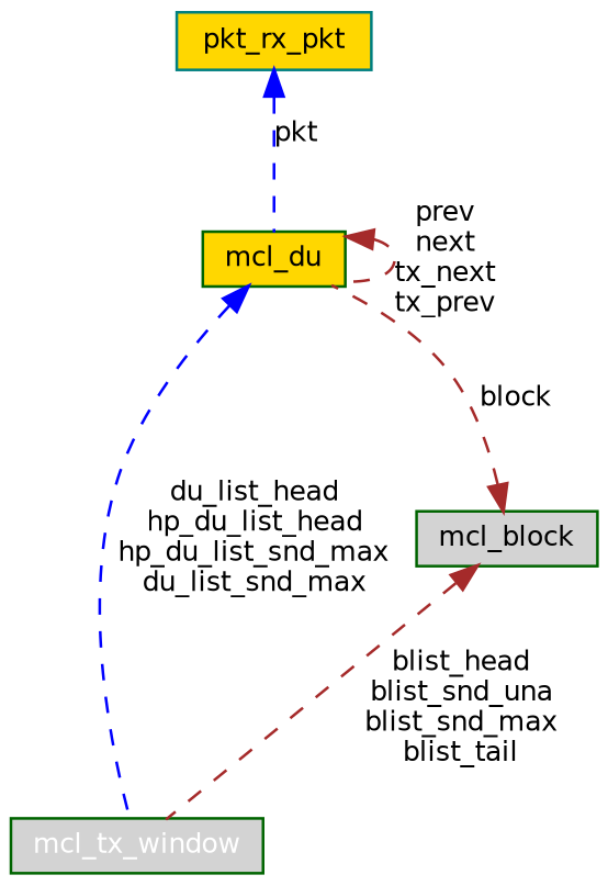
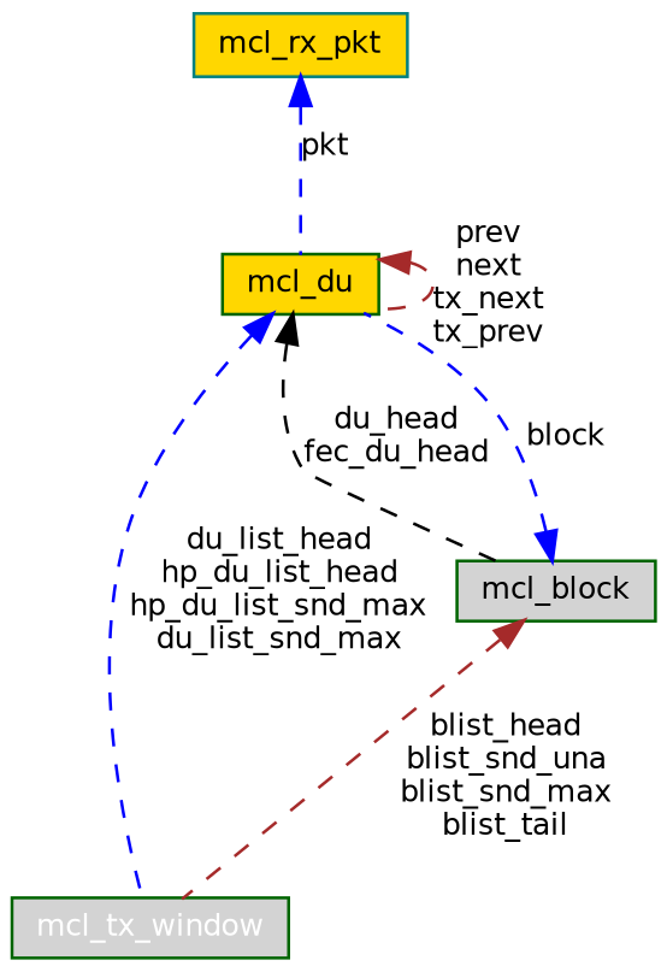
  digraph {
    node [color=darkgreen fillcolor=lightgrey fontname=Helvetica fontsize=10 shape=record style=filled]
    edge [color=blue dir=back fontname=Helvetica fontsize=10 labelfontname=Helvetica labelfontsize=10 style=dashed]
    n1 [fontcolor=white height=0.2 label=mcl_tx_window width=0.4]
    n2 [fillcolor=gold height=0.2 label=mcl_du width=0.4]
    n3 [height=0.2 label=mcl_block width=0.4]
-   n4 [color=teal fillcolor=gold height=0.2 label=pkt_rx_pkt width=0.4]
+   n4 [color=teal fillcolor=gold height=0.2 label=mcl_rx_pkt width=0.4]
    n2 -> n1 [label="du_list_head\nhp_du_list_head\nhp_du_list_snd_max\ndu_list_snd_max"]
    n2 -> n2 [color=brown label="prev\nnext\ntx_next\ntx_prev"]
+   n2 -> n3 [color=black label="du_head\nfec_du_head"]
    n3 -> n1 [color=brown label="blist_head\nblist_snd_una\nblist_snd_max\nblist_tail"]
-   n3 -> n2 [color=brown label=block]
+   n3 -> n2 [label=block]
    n4 -> n2 [label=pkt]
  }
